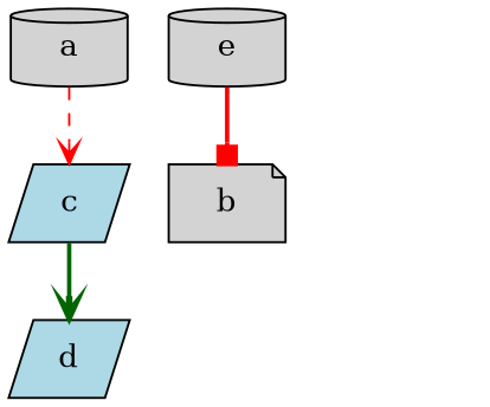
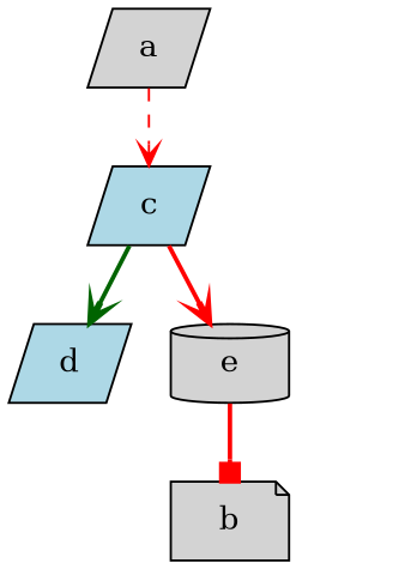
  digraph {
    ordering=out
    node [fillcolor=lightgrey shape=parallelogram style=filled]
    edge [arrowhead=vee color=red style=bold]
    c [fillcolor=lightblue]
-   a [shape=cylinder]
+   a
    b [shape=note]
    d [fillcolor=lightblue]
    e [shape=cylinder]
    blank [style=invis fillcolor="" shape=""]
    c -> d [color=darkgreen]
+   c -> e
    a -> c [style=dashed]
    e -> b [arrowhead=box]
  }
